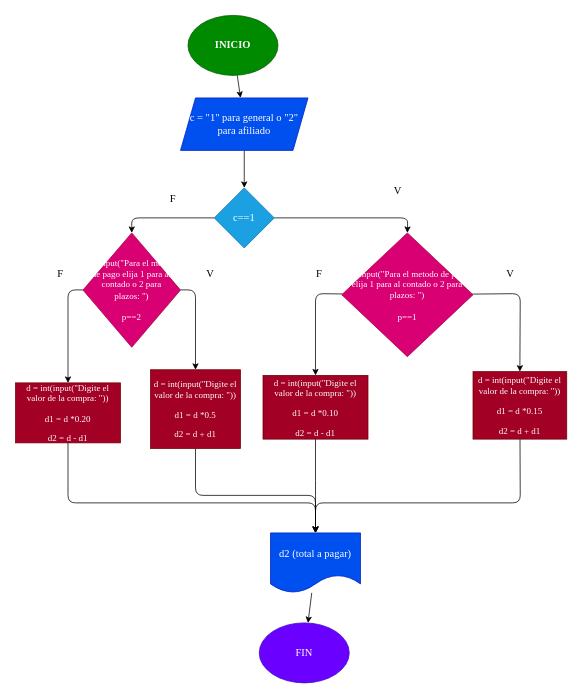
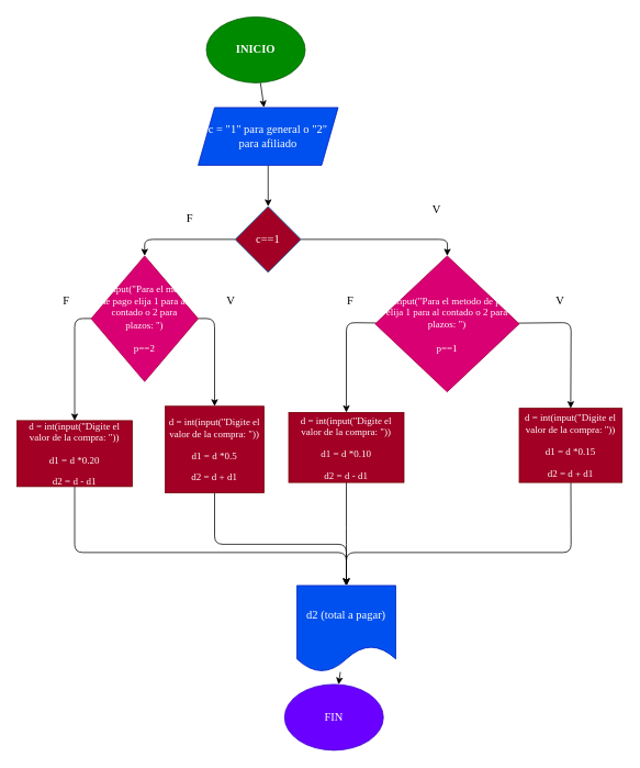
  <mxCell id="0" />
  <mxCell id="1" parent="0" />
  <mxCell id="2" value="" style="edgeStyle=none;html=1;fontFamily=Comic Sans MS;fontSize=14;" parent="1" source="3" target="5" edge="1"><mxGeometry relative="1" as="geometry" /></mxCell>
  <mxCell id="3" value="INICIO" style="ellipse;whiteSpace=wrap;html=1;fillColor=#008a00;fontColor=#ffffff;strokeColor=#005700;fontFamily=Comic Sans MS;fontSize=14;fontStyle=1" parent="1" vertex="1"><mxGeometry x="250" y="20" width="120" height="80" as="geometry" /></mxCell>
  <mxCell id="4" value="" style="edgeStyle=none;html=1;fontFamily=Comic Sans MS;fontSize=14;" parent="1" source="5" target="8" edge="1"><mxGeometry relative="1" as="geometry" /></mxCell>
  <mxCell id="5" value="c = &quot;1&quot; para general o &quot;2&quot; para afiliado" style="shape=parallelogram;perimeter=parallelogramPerimeter;whiteSpace=wrap;html=1;fixedSize=1;fontFamily=Comic Sans MS;fontSize=14;fillColor=#0050ef;fontColor=#ffffff;strokeColor=#001DBC;" parent="1" vertex="1"><mxGeometry x="240" y="130" width="170" height="70" as="geometry" /></mxCell>
  <mxCell id="6" style="edgeStyle=none;html=1;entryX=0.5;entryY=0;entryDx=0;entryDy=0;fontFamily=Comic Sans MS;fontSize=14;" parent="1" source="8" target="14" edge="1"><mxGeometry relative="1" as="geometry"><Array as="points"><mxPoint x="175" y="290" /></Array></mxGeometry></mxCell>
  <mxCell id="7" style="edgeStyle=none;html=1;entryX=0.5;entryY=0;entryDx=0;entryDy=0;fontFamily=Comic Sans MS;fontSize=14;" parent="1" source="8" target="11" edge="1"><mxGeometry relative="1" as="geometry"><Array as="points"><mxPoint x="543" y="290" /></Array></mxGeometry></mxCell>
- <mxCell id="8" value="c==1" style="rhombus;whiteSpace=wrap;html=1;fontFamily=Comic Sans MS;fontSize=14;fillColor=#1ba1e2;fontColor=#ffffff;strokeColor=#006EAF;" parent="1" vertex="1"><mxGeometry x="285" y="250" width="80" height="80" as="geometry" /></mxCell>
+ <mxCell id="8" value="c==1" style="rhombus;whiteSpace=wrap;html=1;fontFamily=Comic Sans MS;fontSize=14;fillColor=#a20025;fontColor=#ffffff;strokeColor=#006EAF;" parent="1" vertex="1"><mxGeometry x="285" y="250" width="80" height="80" as="geometry" /></mxCell>
  <mxCell id="9" style="edgeStyle=none;html=1;entryX=0.5;entryY=0;entryDx=0;entryDy=0;fontFamily=Comic Sans MS;fontSize=14;" parent="1" source="11" target="18" edge="1"><mxGeometry relative="1" as="geometry"><Array as="points"><mxPoint x="420" y="391" /></Array></mxGeometry></mxCell>
  <mxCell id="10" style="edgeStyle=none;html=1;entryX=0.5;entryY=0;entryDx=0;entryDy=0;fontFamily=Comic Sans MS;fontSize=14;" parent="1" source="11" target="16" edge="1"><mxGeometry relative="1" as="geometry"><Array as="points"><mxPoint x="693" y="391" /></Array></mxGeometry></mxCell>
  <mxCell id="11" value="&lt;span class=&quot;selectable-text copyable-text&quot; style=&quot;font-size: 12px&quot;&gt;p = input(&quot;Para el metodo de pago elija 1 para al contado o 2 para plazos: &quot;)&lt;br&gt;&lt;br&gt;p==1&lt;br&gt;&lt;/span&gt;" style="rhombus;whiteSpace=wrap;html=1;fontFamily=Comic Sans MS;fontSize=12;fillColor=#d80073;fontColor=#ffffff;strokeColor=#A50040;" parent="1" vertex="1"><mxGeometry x="455" y="310" width="175" height="165" as="geometry" /></mxCell>
  <mxCell id="12" style="edgeStyle=none;html=1;entryX=0.5;entryY=0;entryDx=0;entryDy=0;fontFamily=Comic Sans MS;fontSize=14;" parent="1" source="14" target="20" edge="1"><mxGeometry relative="1" as="geometry"><Array as="points"><mxPoint x="260" y="386" /></Array></mxGeometry></mxCell>
  <mxCell id="13" style="edgeStyle=none;html=1;entryX=0.5;entryY=0;entryDx=0;entryDy=0;fontFamily=Comic Sans MS;fontSize=14;" parent="1" source="14" target="22" edge="1"><mxGeometry relative="1" as="geometry"><Array as="points"><mxPoint x="90" y="386" /></Array></mxGeometry></mxCell>
  <mxCell id="14" value="&lt;span class=&quot;selectable-text copyable-text&quot; style=&quot;font-size: 12px&quot;&gt;p = input(&quot;Para el metodo de pago elija 1 para al contado o 2 para plazos:&amp;nbsp;&quot;)&lt;br&gt;&lt;br&gt;p==2&lt;br&gt;&lt;/span&gt;" style="rhombus;whiteSpace=wrap;html=1;fontFamily=Comic Sans MS;fontSize=12;fillColor=#d80073;fontColor=#ffffff;strokeColor=#A50040;" parent="1" vertex="1"><mxGeometry x="110" y="310" width="130" height="152.5" as="geometry" /></mxCell>
  <mxCell id="15" style="edgeStyle=none;html=1;fontFamily=Comic Sans MS;fontSize=14;entryX=0.5;entryY=0;entryDx=0;entryDy=0;" parent="1" source="16" target="24" edge="1"><mxGeometry relative="1" as="geometry"><mxPoint x="340" y="680" as="targetPoint" /><Array as="points"><mxPoint x="693" y="670" /><mxPoint x="520" y="670" /><mxPoint x="420" y="670" /></Array></mxGeometry></mxCell>
  <mxCell id="16" value="&lt;p class=&quot;selectable-text copyable-text&quot;&gt;&lt;span class=&quot;selectable-text copyable-text&quot;&gt;d = int(input(&quot;Digite el valor de la compra: &quot;))&lt;/span&gt;&lt;/p&gt;&lt;p class=&quot;selectable-text copyable-text&quot;&gt;&lt;span class=&quot;selectable-text copyable-text&quot;&gt;        d1 = d *0.15&lt;/span&gt;&lt;/p&gt;&lt;p class=&quot;selectable-text copyable-text&quot;&gt;&lt;span class=&quot;selectable-text copyable-text&quot;&gt;        d2 = d + d1&lt;/span&gt;&lt;/p&gt;" style="rounded=0;whiteSpace=wrap;html=1;fontFamily=Comic Sans MS;fontSize=12;fillColor=#a20025;fontColor=#ffffff;strokeColor=#6F0000;" parent="1" vertex="1"><mxGeometry x="630" y="495" width="125" height="90" as="geometry" /></mxCell>
  <mxCell id="17" style="edgeStyle=none;html=1;entryX=0.5;entryY=0;entryDx=0;entryDy=0;fontFamily=Comic Sans MS;fontSize=14;" parent="1" source="18" target="24" edge="1"><mxGeometry relative="1" as="geometry"><Array as="points"><mxPoint x="420" y="650" /></Array></mxGeometry></mxCell>
  <mxCell id="18" value="&lt;p class=&quot;selectable-text copyable-text&quot;&gt;&lt;span class=&quot;selectable-text copyable-text&quot;&gt;d = int(input(&quot;Digite el valor de la compra: &quot;))&lt;/span&gt;&lt;/p&gt;&lt;p class=&quot;selectable-text copyable-text&quot;&gt;&lt;span class=&quot;selectable-text copyable-text&quot;&gt;        d1 = d *0.10&lt;/span&gt;&lt;/p&gt;&lt;p class=&quot;selectable-text copyable-text&quot;&gt;&lt;span class=&quot;selectable-text copyable-text&quot;&gt;        d2 = d - d1&lt;/span&gt;&lt;/p&gt;" style="rounded=0;whiteSpace=wrap;html=1;fontFamily=Comic Sans MS;fontSize=12;fillColor=#a20025;fontColor=#ffffff;strokeColor=#6F0000;" parent="1" vertex="1"><mxGeometry x="350" y="500" width="140" height="85" as="geometry" /></mxCell>
  <mxCell id="19" style="edgeStyle=none;html=1;entryX=0.5;entryY=0;entryDx=0;entryDy=0;fontFamily=Comic Sans MS;fontSize=14;" parent="1" source="20" target="24" edge="1"><mxGeometry relative="1" as="geometry"><Array as="points"><mxPoint x="260" y="660" /><mxPoint x="420" y="660" /></Array></mxGeometry></mxCell>
  <mxCell id="20" value="&lt;p class=&quot;selectable-text copyable-text&quot;&gt;&lt;span class=&quot;selectable-text copyable-text&quot;&gt;d = int(input(&quot;Digite el valor de la compra: &quot;))&lt;/span&gt;&lt;/p&gt;&lt;p class=&quot;selectable-text copyable-text&quot;&gt;&lt;span class=&quot;selectable-text copyable-text&quot;&gt;        d1 = d *0.5&lt;/span&gt;&lt;/p&gt;&lt;p class=&quot;selectable-text copyable-text&quot;&gt;&lt;span class=&quot;selectable-text copyable-text&quot;&gt;        d2 = d + d1&lt;/span&gt;&lt;/p&gt;" style="rounded=0;whiteSpace=wrap;html=1;fontFamily=Comic Sans MS;fontSize=12;fillColor=#a20025;fontColor=#ffffff;strokeColor=#6F0000;" parent="1" vertex="1"><mxGeometry x="200" y="492.5" width="120" height="105" as="geometry" /></mxCell>
  <mxCell id="21" style="edgeStyle=none;html=1;entryX=0.5;entryY=0;entryDx=0;entryDy=0;fontFamily=Comic Sans MS;fontSize=14;" parent="1" source="22" target="24" edge="1"><mxGeometry relative="1" as="geometry"><Array as="points"><mxPoint x="90" y="670" /><mxPoint x="420" y="670" /></Array></mxGeometry></mxCell>
  <mxCell id="22" value="&lt;p class=&quot;selectable-text copyable-text&quot;&gt;&lt;span class=&quot;selectable-text copyable-text&quot;&gt;d = int(input(&quot;Digite el valor de la compra: &quot;))&lt;/span&gt;&lt;/p&gt;&lt;p class=&quot;selectable-text copyable-text&quot;&gt;&lt;span class=&quot;selectable-text copyable-text&quot;&gt;        d1 = d *0.20&lt;/span&gt;&lt;/p&gt;&lt;p class=&quot;selectable-text copyable-text&quot;&gt;&lt;span class=&quot;selectable-text copyable-text&quot;&gt;        d2 = d - d1&lt;/span&gt;&lt;/p&gt;" style="rounded=0;whiteSpace=wrap;html=1;fontFamily=Comic Sans MS;fontSize=12;fillColor=#a20025;fontColor=#ffffff;strokeColor=#6F0000;" parent="1" vertex="1"><mxGeometry x="20" y="510" width="140" height="80" as="geometry" /></mxCell>
  <mxCell id="23" value="" style="edgeStyle=none;html=1;fontFamily=Comic Sans MS;fontSize=14;" parent="1" source="24" target="25" edge="1"><mxGeometry relative="1" as="geometry" /></mxCell>
- <mxCell id="24" value="d2 (total a pagar)" style="shape=document;whiteSpace=wrap;html=1;boundedLbl=1;fontFamily=Comic Sans MS;fontSize=14;fillColor=#0050ef;fontColor=#ffffff;strokeColor=#001DBC;" parent="1" vertex="1"><mxGeometry x="360" y="710" width="120" height="80" as="geometry" /></mxCell>
+ <mxCell id="24" value="d2 (total a pagar)" style="shape=document;whiteSpace=wrap;html=1;boundedLbl=1;fontFamily=Comic Sans MS;fontSize=14;fillColor=#0050ef;fontColor=#ffffff;strokeColor=#001DBC;" parent="1" vertex="1"><mxGeometry x="360" y="710" width="120" height="105" as="geometry" /></mxCell>
  <mxCell id="25" value="FIN" style="ellipse;whiteSpace=wrap;html=1;fontFamily=Comic Sans MS;fontSize=14;fillColor=#6a00ff;fontColor=#ffffff;strokeColor=#3700CC;" parent="1" vertex="1"><mxGeometry x="345" y="830" width="120" height="80" as="geometry" /></mxCell>
  <mxCell id="26" value="F" style="text;html=1;strokeColor=none;fillColor=none;align=center;verticalAlign=middle;whiteSpace=wrap;rounded=0;fontFamily=Comic Sans MS;fontSize=14;" parent="1" vertex="1"><mxGeometry x="200" y="250" width="60" height="30" as="geometry" /></mxCell>
  <mxCell id="27" value="V" style="text;html=1;strokeColor=none;fillColor=none;align=center;verticalAlign=middle;whiteSpace=wrap;rounded=0;fontFamily=Comic Sans MS;fontSize=14;" parent="1" vertex="1"><mxGeometry x="500" y="240" width="60" height="30" as="geometry" /></mxCell>
  <mxCell id="28" value="F" style="text;html=1;strokeColor=none;fillColor=none;align=center;verticalAlign=middle;whiteSpace=wrap;rounded=0;fontFamily=Comic Sans MS;fontSize=14;" parent="1" vertex="1"><mxGeometry x="50" y="350" width="60" height="30" as="geometry" /></mxCell>
  <mxCell id="29" value="V" style="text;html=1;strokeColor=none;fillColor=none;align=center;verticalAlign=middle;whiteSpace=wrap;rounded=0;fontFamily=Comic Sans MS;fontSize=14;" parent="1" vertex="1"><mxGeometry x="250" y="350" width="60" height="30" as="geometry" /></mxCell>
  <mxCell id="30" value="F" style="text;html=1;strokeColor=none;fillColor=none;align=center;verticalAlign=middle;whiteSpace=wrap;rounded=0;fontFamily=Comic Sans MS;fontSize=14;" parent="1" vertex="1"><mxGeometry x="395" y="350" width="60" height="30" as="geometry" /></mxCell>
  <mxCell id="31" value="V" style="text;html=1;strokeColor=none;fillColor=none;align=center;verticalAlign=middle;whiteSpace=wrap;rounded=0;fontFamily=Comic Sans MS;fontSize=14;" parent="1" vertex="1"><mxGeometry x="650" y="350" width="60" height="30" as="geometry" /></mxCell>
